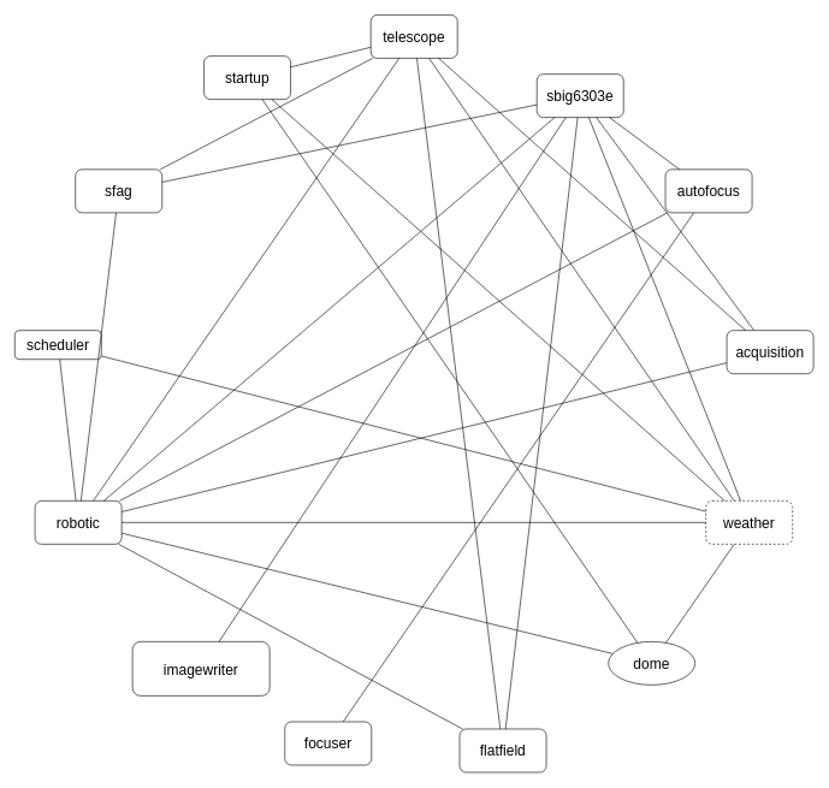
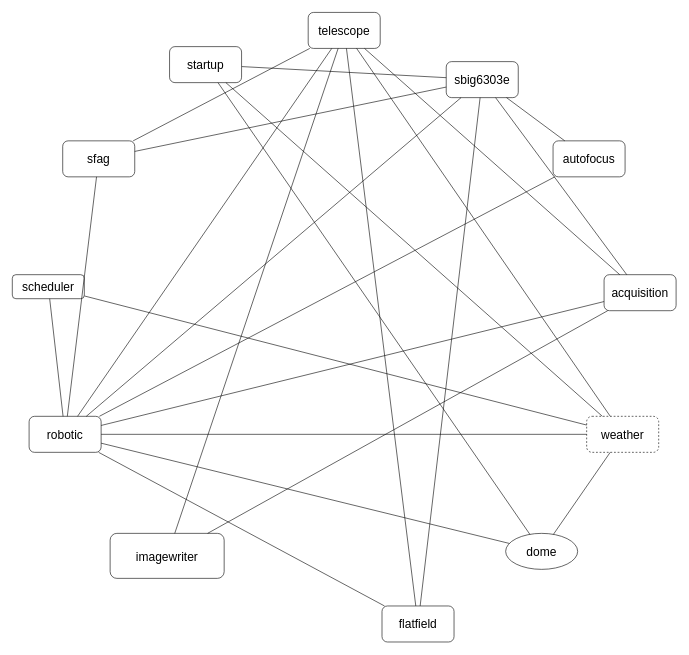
  <mxCell id="0" />
  <mxCell id="1" parent="0" />
  <mxCell id="2" value="telescope" style="rounded=1;whiteSpace=wrap;html=1;fontSize=20;" parent="1" vertex="1"><mxGeometry x="513" y="20" width="120" height="60" as="geometry" /></mxCell>
  <mxCell id="3" value="sbig6303e" style="rounded=1;whiteSpace=wrap;html=1;fontSize=20;" parent="1" vertex="1"><mxGeometry x="743" y="102" width="120" height="60" as="geometry" /></mxCell>
  <mxCell id="4" value="autofocus" style="rounded=1;whiteSpace=wrap;html=1;fontSize=20;" parent="1" vertex="1"><mxGeometry x="921" y="234" width="120" height="60" as="geometry" /></mxCell>
- <mxCell id="5" value="" style="endArrow=none;html=1;rounded=0;noEdgeStyle=1;fontSize=20;" parent="1" source="4" target="16" edge="1"><mxGeometry width="50" height="50" relative="1" as="geometry"><mxPoint x="112" y="470" as="sourcePoint" /><mxPoint x="162" y="420" as="targetPoint" /></mxGeometry></mxCell>
  <mxCell id="6" value="" style="endArrow=none;html=1;rounded=0;noEdgeStyle=1;fontSize=20;" parent="1" source="4" target="3" edge="1"><mxGeometry width="50" height="50" relative="1" as="geometry"><mxPoint x="152" y="580" as="sourcePoint" /><mxPoint x="202" y="530" as="targetPoint" /></mxGeometry></mxCell>
  <mxCell id="7" value="acquisition" style="rounded=1;whiteSpace=wrap;html=1;fontSize=20;" parent="1" vertex="1"><mxGeometry x="1006" y="457" width="120" height="60" as="geometry" /></mxCell>
  <mxCell id="8" value="" style="endArrow=none;html=1;rounded=0;noEdgeStyle=1;fontSize=20;" parent="1" source="3" target="7" edge="1"><mxGeometry width="50" height="50" relative="1" as="geometry"><mxPoint x="302" y="380" as="sourcePoint" /><mxPoint x="352" y="330" as="targetPoint" /></mxGeometry></mxCell>
  <mxCell id="9" value="" style="endArrow=none;html=1;rounded=0;noEdgeStyle=1;fontSize=20;" parent="1" source="7" target="2" edge="1"><mxGeometry width="50" height="50" relative="1" as="geometry"><mxPoint x="302" y="380" as="sourcePoint" /><mxPoint x="352" y="330" as="targetPoint" /></mxGeometry></mxCell>
  <mxCell id="10" value="weather" style="rounded=1;whiteSpace=wrap;html=1;fontSize=20;dashed=1;" parent="1" vertex="1"><mxGeometry x="977" y="693" width="120" height="60" as="geometry" /></mxCell>
  <mxCell id="11" value="" style="endArrow=none;html=1;rounded=0;noEdgeStyle=1;fontSize=20;" parent="1" source="2" target="10" edge="1"><mxGeometry width="50" height="50" relative="1" as="geometry"><mxPoint x="302" y="380" as="sourcePoint" /><mxPoint x="352" y="330" as="targetPoint" /></mxGeometry></mxCell>
- <mxCell id="12" value="" style="endArrow=none;html=1;rounded=0;noEdgeStyle=1;fontSize=20;" parent="1" source="3" target="10" edge="1"><mxGeometry width="50" height="50" relative="1" as="geometry"><mxPoint x="302" y="380" as="sourcePoint" /><mxPoint x="352" y="330" as="targetPoint" /></mxGeometry></mxCell>
+ <mxCell id="12" value="" style="endArrow=none;html=1;rounded=0;noEdgeStyle=1;fontSize=20;" parent="1" source="3" target="36" edge="1"><mxGeometry width="50" height="50" relative="1" as="geometry"><mxPoint x="302" y="380" as="sourcePoint" /><mxPoint x="352" y="330" as="targetPoint" /></mxGeometry></mxCell>
  <mxCell id="13" value="dome" style="ellipse;whiteSpace=wrap;html=1;fontSize=20;" parent="1" vertex="1"><mxGeometry x="842" y="888" width="120" height="60" as="geometry" /></mxCell>
  <mxCell id="14" value="" style="endArrow=none;html=1;rounded=0;noEdgeStyle=1;fontSize=20;" parent="1" source="13" target="10" edge="1"><mxGeometry width="50" height="50" relative="1" as="geometry"><mxPoint x="302" y="380" as="sourcePoint" /><mxPoint x="352" y="330" as="targetPoint" /></mxGeometry></mxCell>
  <mxCell id="15" value="flatfield&lt;br style=&quot;font-size: 20px;&quot;&gt;" style="rounded=1;whiteSpace=wrap;html=1;fontSize=20;" vertex="1" parent="1"><mxGeometry x="636" y="1009" width="120" height="60" as="geometry" /></mxCell>
- <mxCell id="16" value="focuser" style="rounded=1;whiteSpace=wrap;html=1;fontSize=20;" vertex="1" parent="1"><mxGeometry x="394" y="999" width="120" height="60" as="geometry" /></mxCell>
  <mxCell id="17" value="" style="endArrow=none;html=1;rounded=0;noEdgeStyle=1;fontSize=20;" edge="1" parent="1" source="3" target="15"><mxGeometry width="50" height="50" relative="1" as="geometry"><mxPoint x="462" y="430" as="sourcePoint" /><mxPoint x="512" y="380" as="targetPoint" /></mxGeometry></mxCell>
  <mxCell id="18" value="" style="endArrow=none;html=1;rounded=0;noEdgeStyle=1;fontSize=20;" edge="1" parent="1" source="15" target="2"><mxGeometry width="50" height="50" relative="1" as="geometry"><mxPoint x="462" y="430" as="sourcePoint" /><mxPoint x="512" y="380" as="targetPoint" /></mxGeometry></mxCell>
  <mxCell id="19" value="imagewriter" style="rounded=1;whiteSpace=wrap;html=1;fontSize=20;" vertex="1" parent="1"><mxGeometry x="183" y="888" width="190" height="75" as="geometry" /></mxCell>
- <mxCell id="20" value="" style="endArrow=none;html=1;rounded=0;noEdgeStyle=1;fontSize=20;" edge="1" parent="1" source="19" target="3"><mxGeometry width="50" height="50" relative="1" as="geometry"><mxPoint x="462" y="430" as="sourcePoint" /><mxPoint x="512" y="380" as="targetPoint" /></mxGeometry></mxCell>
+ <mxCell id="20" value="" style="endArrow=none;html=1;rounded=0;noEdgeStyle=1;fontSize=20;" edge="1" parent="1" source="19" target="7"><mxGeometry width="50" height="50" relative="1" as="geometry"><mxPoint x="462" y="430" as="sourcePoint" /><mxPoint x="512" y="380" as="targetPoint" /></mxGeometry></mxCell>
  <mxCell id="21" value="robotic" style="rounded=1;whiteSpace=wrap;html=1;fontSize=20;" vertex="1" parent="1"><mxGeometry x="48" y="693" width="120" height="60" as="geometry" /></mxCell>
  <mxCell id="22" value="" style="endArrow=none;html=1;rounded=0;noEdgeStyle=1;fontSize=20;" edge="1" parent="1" source="21" target="2"><mxGeometry width="50" height="50" relative="1" as="geometry"><mxPoint x="462" y="430" as="sourcePoint" /><mxPoint x="512" y="380" as="targetPoint" /></mxGeometry></mxCell>
  <mxCell id="23" value="" style="endArrow=none;html=1;rounded=0;noEdgeStyle=1;fontSize=20;" edge="1" parent="1" source="21" target="3"><mxGeometry width="50" height="50" relative="1" as="geometry"><mxPoint x="462" y="430" as="sourcePoint" /><mxPoint x="512" y="380" as="targetPoint" /></mxGeometry></mxCell>
  <mxCell id="24" value="" style="endArrow=none;html=1;rounded=0;noEdgeStyle=1;fontSize=20;" edge="1" parent="1" source="21" target="4"><mxGeometry width="50" height="50" relative="1" as="geometry"><mxPoint x="462" y="430" as="sourcePoint" /><mxPoint x="512" y="380" as="targetPoint" /></mxGeometry></mxCell>
  <mxCell id="25" value="" style="endArrow=none;html=1;rounded=0;noEdgeStyle=1;fontSize=20;" edge="1" parent="1" source="13" target="21"><mxGeometry width="50" height="50" relative="1" as="geometry"><mxPoint x="462" y="430" as="sourcePoint" /><mxPoint x="512" y="380" as="targetPoint" /></mxGeometry></mxCell>
  <mxCell id="26" value="" style="endArrow=none;html=1;rounded=0;noEdgeStyle=1;fontSize=20;" edge="1" parent="1" source="21" target="15"><mxGeometry width="50" height="50" relative="1" as="geometry"><mxPoint x="462" y="430" as="sourcePoint" /><mxPoint x="512" y="380" as="targetPoint" /></mxGeometry></mxCell>
  <mxCell id="27" value="" style="endArrow=none;html=1;rounded=0;noEdgeStyle=1;fontSize=20;" edge="1" parent="1" source="21" target="7"><mxGeometry width="50" height="50" relative="1" as="geometry"><mxPoint x="462" y="430" as="sourcePoint" /><mxPoint x="512" y="380" as="targetPoint" /></mxGeometry></mxCell>
  <mxCell id="28" value="" style="endArrow=none;html=1;rounded=0;noEdgeStyle=1;fontSize=20;" edge="1" parent="1" source="21" target="10"><mxGeometry width="50" height="50" relative="1" as="geometry"><mxPoint x="462" y="430" as="sourcePoint" /><mxPoint x="512" y="380" as="targetPoint" /></mxGeometry></mxCell>
  <mxCell id="29" value="scheduler" style="rounded=1;whiteSpace=wrap;html=1;fontSize=20;" vertex="1" parent="1"><mxGeometry x="20" y="457" width="120" height="40" as="geometry" /></mxCell>
  <mxCell id="30" value="" style="endArrow=none;html=1;rounded=0;noEdgeStyle=1;fontSize=20;" edge="1" parent="1" source="29" target="10"><mxGeometry width="50" height="50" relative="1" as="geometry"><mxPoint x="462" y="430" as="sourcePoint" /><mxPoint x="512" y="380" as="targetPoint" /></mxGeometry></mxCell>
  <mxCell id="31" value="" style="endArrow=none;html=1;rounded=0;noEdgeStyle=1;fontSize=20;" edge="1" parent="1" source="21" target="29"><mxGeometry width="50" height="50" relative="1" as="geometry"><mxPoint x="462" y="430" as="sourcePoint" /><mxPoint x="512" y="380" as="targetPoint" /></mxGeometry></mxCell>
  <mxCell id="32" value="sfag" style="rounded=1;whiteSpace=wrap;html=1;fontSize=20;" vertex="1" parent="1"><mxGeometry x="104" y="234" width="120" height="60" as="geometry" /></mxCell>
  <mxCell id="33" value="" style="endArrow=none;html=1;rounded=0;noEdgeStyle=1;fontSize=20;" edge="1" parent="1" source="21" target="32"><mxGeometry width="50" height="50" relative="1" as="geometry"><mxPoint x="462" y="430" as="sourcePoint" /><mxPoint x="512" y="380" as="targetPoint" /></mxGeometry></mxCell>
  <mxCell id="34" value="" style="endArrow=none;html=1;rounded=0;noEdgeStyle=1;fontSize=20;" edge="1" parent="1" source="32" target="3"><mxGeometry width="50" height="50" relative="1" as="geometry"><mxPoint x="462" y="430" as="sourcePoint" /><mxPoint x="512" y="380" as="targetPoint" /></mxGeometry></mxCell>
  <mxCell id="35" value="" style="endArrow=none;html=1;rounded=0;noEdgeStyle=1;fontSize=20;" edge="1" parent="1" source="32" target="2"><mxGeometry width="50" height="50" relative="1" as="geometry"><mxPoint x="462" y="430" as="sourcePoint" /><mxPoint x="512" y="380" as="targetPoint" /></mxGeometry></mxCell>
  <mxCell id="36" value="startup" style="rounded=1;whiteSpace=wrap;html=1;fontSize=20;" vertex="1" parent="1"><mxGeometry x="282" y="77" width="120" height="60" as="geometry" /></mxCell>
  <mxCell id="37" value="" style="endArrow=none;html=1;rounded=0;noEdgeStyle=1;fontSize=20;" edge="1" parent="1" source="10" target="36"><mxGeometry width="50" height="50" relative="1" as="geometry"><mxPoint x="462" y="630" as="sourcePoint" /><mxPoint x="512" y="580" as="targetPoint" /></mxGeometry></mxCell>
- <mxCell id="38" value="" style="endArrow=none;html=1;rounded=0;noEdgeStyle=1;fontSize=20;" edge="1" parent="1" source="2" target="36"><mxGeometry width="50" height="50" relative="1" as="geometry"><mxPoint x="462" y="630" as="sourcePoint" /><mxPoint x="512" y="580" as="targetPoint" /></mxGeometry></mxCell>
+ <mxCell id="38" value="" style="endArrow=none;html=1;rounded=0;noEdgeStyle=1;fontSize=20;" edge="1" parent="1" source="2" target="19"><mxGeometry width="50" height="50" relative="1" as="geometry"><mxPoint x="462" y="630" as="sourcePoint" /><mxPoint x="512" y="580" as="targetPoint" /></mxGeometry></mxCell>
  <mxCell id="39" value="" style="endArrow=none;html=1;rounded=0;noEdgeStyle=1;fontSize=20;" edge="1" parent="1" source="36" target="13"><mxGeometry width="50" height="50" relative="1" as="geometry"><mxPoint x="462" y="630" as="sourcePoint" /><mxPoint x="512" y="580" as="targetPoint" /></mxGeometry></mxCell>
